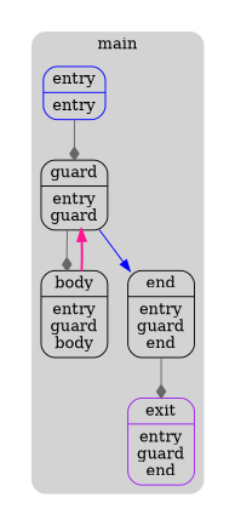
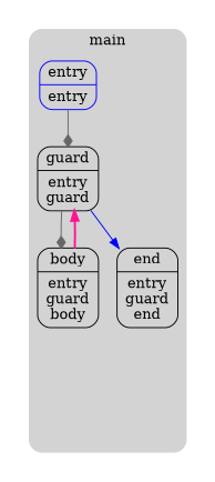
  digraph {
    compound=true
    node [color=black shape=Mrecord]
    edge [color=gray40 style=solid arrowhead=diamond]
    n1 [color=blue label="{entry|entry}"]
    n2 [label="{guard|entry\nguard}"]
    n3 [label="{body|entry\nguard\nbody}"]
    n4 [label="{end|entry\nguard\nend}"]
-   n5 [color=purple label="{exit|entry\nguard\nend}"]
    subgraph cluster_1 {
      peripheries=0
      subgraph cluster_2 {
        peripheries=0
        subgraph cluster_3 {
          bgcolor=lightgray
          color=darkgray
          label=main
          peripheries=0
          style=rounded
          n1
          n2
          n3
          n4
-         n5
        }
      }
    }
    n1 -> n2
    n2 -> n3
    n2 -> n4 [color=blue arrowhead=normal]
    n3 -> n2 [color=deeppink style=bold arrowhead=normal]
-   n4 -> n5
  }
